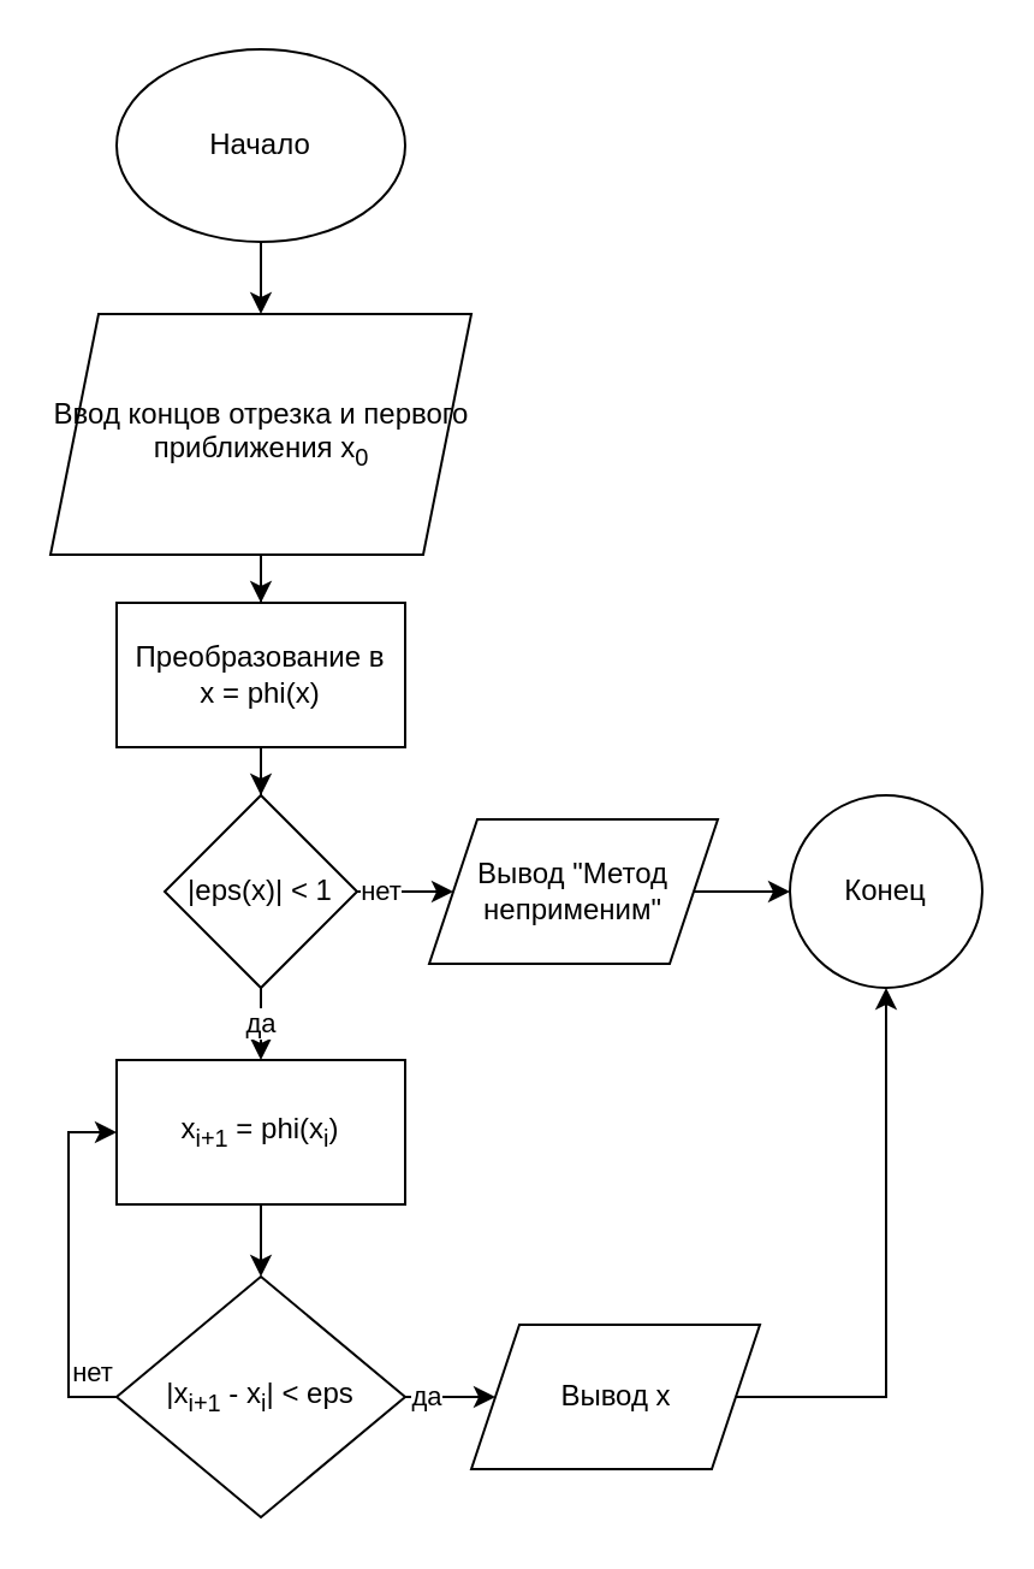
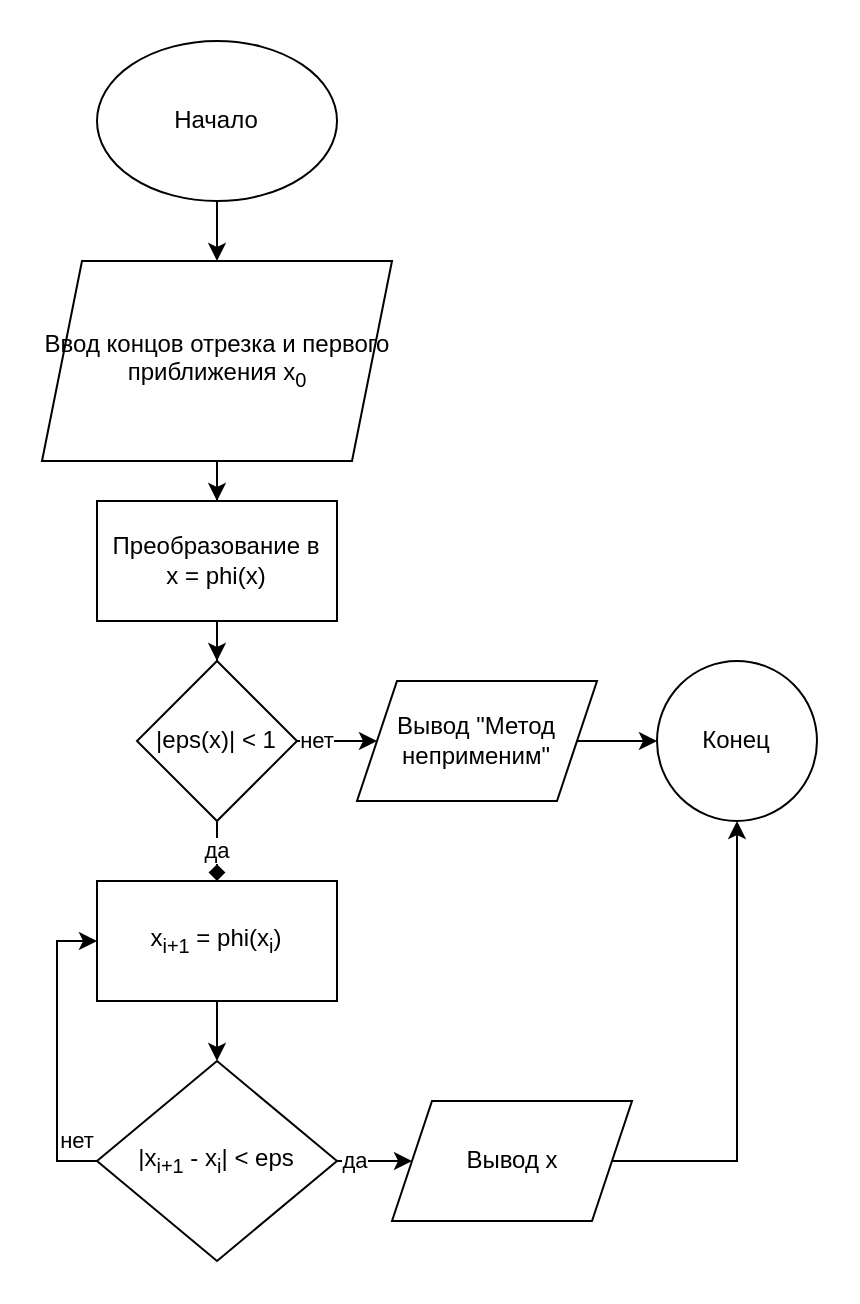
  <mxCell id="0" />
  <mxCell id="1" parent="0" />
  <mxCell id="2" value="" style="edgeStyle=orthogonalEdgeStyle;rounded=0;orthogonalLoop=1;jettySize=auto;html=1;" edge="1" parent="1" source="3" target="5"><mxGeometry relative="1" as="geometry" /></mxCell>
  <mxCell id="3" value="Начало" style="ellipse;whiteSpace=wrap;html=1;" vertex="1" parent="1"><mxGeometry x="48" y="20" width="120" height="80" as="geometry" /></mxCell>
  <mxCell id="4" value="" style="edgeStyle=orthogonalEdgeStyle;rounded=0;orthogonalLoop=1;jettySize=auto;html=1;" edge="1" parent="1" source="5" target="7"><mxGeometry relative="1" as="geometry" /></mxCell>
  <mxCell id="5" value="Ввод концов отрезка и первого приближения x&lt;sub&gt;0&lt;/sub&gt;" style="shape=parallelogram;perimeter=parallelogramPerimeter;whiteSpace=wrap;html=1;fixedSize=1;" vertex="1" parent="1"><mxGeometry x="20.5" y="130" width="175" height="100" as="geometry" /></mxCell>
  <mxCell id="6" value="" style="edgeStyle=orthogonalEdgeStyle;rounded=0;orthogonalLoop=1;jettySize=auto;html=1;" edge="1" parent="1" source="7" target="10"><mxGeometry relative="1" as="geometry" /></mxCell>
  <mxCell id="7" value="&lt;div&gt;Преобразование в &lt;br&gt;&lt;/div&gt;&lt;div&gt;x = phi(x)&lt;/div&gt;" style="whiteSpace=wrap;html=1;" vertex="1" parent="1"><mxGeometry x="48" y="250" width="120" height="60" as="geometry" /></mxCell>
  <mxCell id="8" value="нет" style="edgeStyle=orthogonalEdgeStyle;rounded=0;orthogonalLoop=1;jettySize=auto;html=1;" edge="1" parent="1" source="10" target="12"><mxGeometry relative="1" as="geometry" /></mxCell>
- <mxCell id="9" value="да" style="edgeStyle=orthogonalEdgeStyle;rounded=0;orthogonalLoop=1;jettySize=auto;html=1;" edge="1" parent="1" source="10" target="15"><mxGeometry relative="1" as="geometry" /></mxCell>
+ <mxCell id="9" value="да" style="edgeStyle=orthogonalEdgeStyle;rounded=0;orthogonalLoop=1;jettySize=auto;html=1;endArrow=diamond;" edge="1" parent="1" source="10" target="15"><mxGeometry relative="1" as="geometry" /></mxCell>
  <mxCell id="10" value="|eps(x)| &amp;lt; 1" style="rhombus;whiteSpace=wrap;html=1;" vertex="1" parent="1"><mxGeometry x="68" y="330" width="80" height="80" as="geometry" /></mxCell>
  <mxCell id="11" value="" style="edgeStyle=orthogonalEdgeStyle;rounded=0;orthogonalLoop=1;jettySize=auto;html=1;" edge="1" parent="1" source="12" target="13"><mxGeometry relative="1" as="geometry" /></mxCell>
  <mxCell id="12" value="Вывод &quot;Метод неприменим&quot;" style="shape=parallelogram;perimeter=parallelogramPerimeter;whiteSpace=wrap;html=1;fixedSize=1;" vertex="1" parent="1"><mxGeometry x="178" y="340" width="120" height="60" as="geometry" /></mxCell>
  <mxCell id="13" value="Конец" style="ellipse;whiteSpace=wrap;html=1;" vertex="1" parent="1"><mxGeometry x="328" y="330" width="80" height="80" as="geometry" /></mxCell>
  <mxCell id="14" value="" style="edgeStyle=orthogonalEdgeStyle;rounded=0;orthogonalLoop=1;jettySize=auto;html=1;" edge="1" parent="1" source="15" target="18"><mxGeometry relative="1" as="geometry" /></mxCell>
  <mxCell id="15" value="x&lt;sub&gt;i+1&lt;/sub&gt; = phi(x&lt;sub&gt;i&lt;/sub&gt;)" style="whiteSpace=wrap;html=1;" vertex="1" parent="1"><mxGeometry x="48" y="440" width="120" height="60" as="geometry" /></mxCell>
  <mxCell id="16" value="нет" style="edgeStyle=orthogonalEdgeStyle;rounded=0;orthogonalLoop=1;jettySize=auto;html=1;entryX=0;entryY=0.5;entryDx=0;entryDy=0;" edge="1" parent="1" source="18" target="15"><mxGeometry x="-0.6" y="-10" relative="1" as="geometry"><Array as="points"><mxPoint x="28" y="580" /><mxPoint x="28" y="470" /></Array><mxPoint as="offset" /></mxGeometry></mxCell>
  <mxCell id="17" value="да" style="edgeStyle=orthogonalEdgeStyle;rounded=0;orthogonalLoop=1;jettySize=auto;html=1;" edge="1" parent="1" source="18" target="20"><mxGeometry relative="1" as="geometry" /></mxCell>
  <mxCell id="18" value="|x&lt;sub&gt;i+1&lt;/sub&gt; - x&lt;sub&gt;i&lt;/sub&gt;| &amp;lt; eps" style="rhombus;whiteSpace=wrap;html=1;" vertex="1" parent="1"><mxGeometry x="48" y="530" width="120" height="100" as="geometry" /></mxCell>
  <mxCell id="19" style="edgeStyle=orthogonalEdgeStyle;rounded=0;orthogonalLoop=1;jettySize=auto;html=1;exitX=1;exitY=0.5;exitDx=0;exitDy=0;entryX=0.5;entryY=1;entryDx=0;entryDy=0;" edge="1" parent="1" source="20" target="13"><mxGeometry relative="1" as="geometry"><Array as="points"><mxPoint x="368" y="580" /></Array></mxGeometry></mxCell>
  <mxCell id="20" value="Вывод x" style="shape=parallelogram;perimeter=parallelogramPerimeter;whiteSpace=wrap;html=1;fixedSize=1;" vertex="1" parent="1"><mxGeometry x="195.5" y="550" width="120" height="60" as="geometry" /></mxCell>
